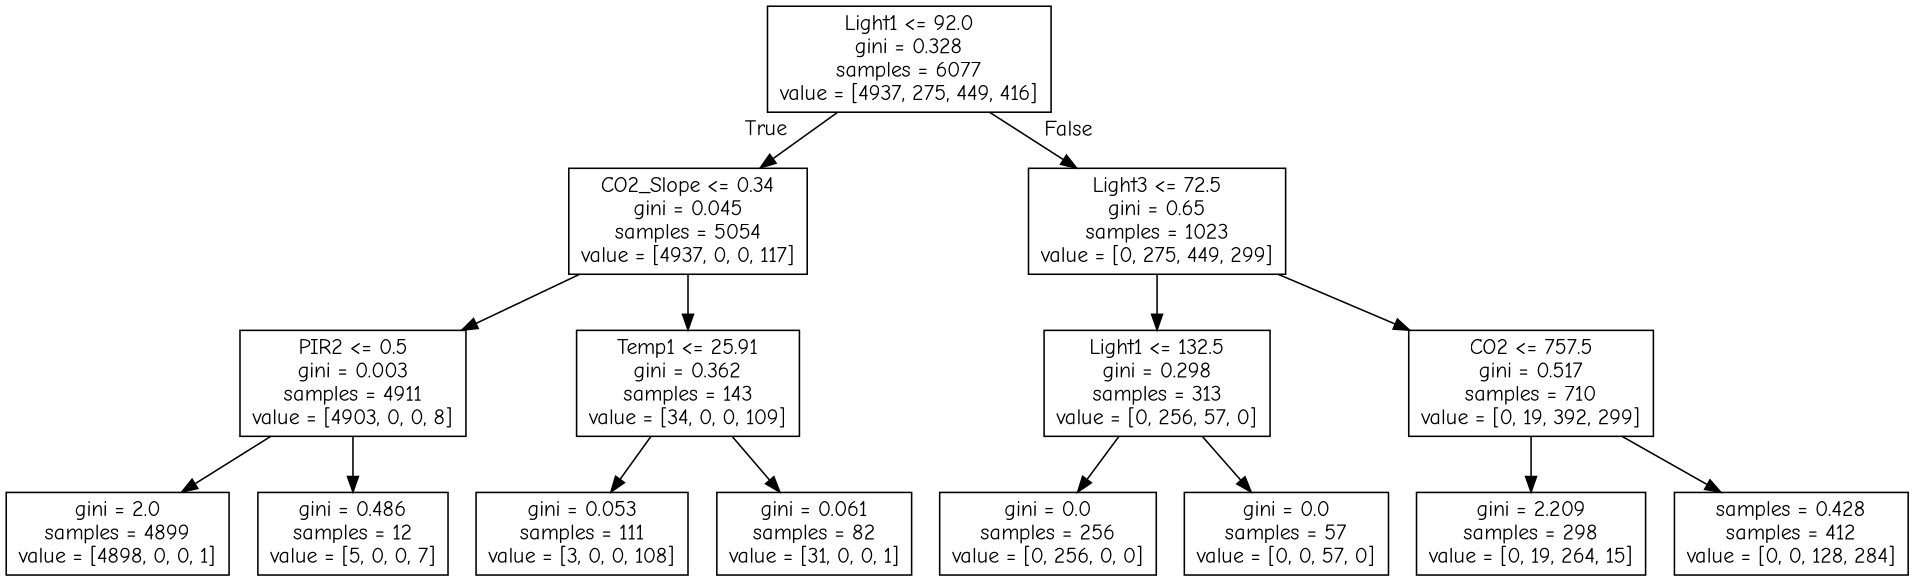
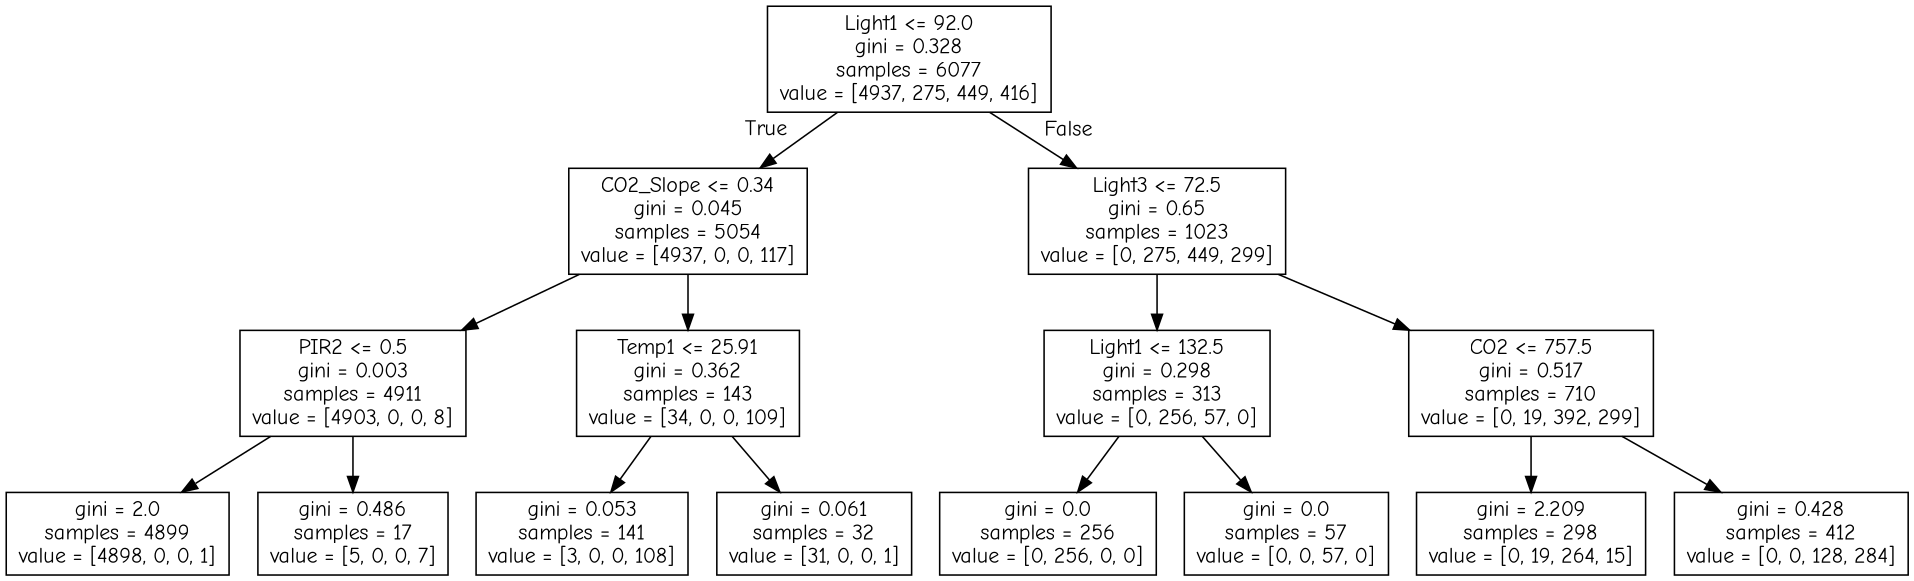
  digraph {
    fontname="Comic Neue"
    node [fontname="Comic Neue" shape=box]
    edge [fontname="Comic Neue"]
    n1 [label="Light1 <= 92.0\ngini = 0.328\nsamples = 6077\nvalue = [4937, 275, 449, 416]"]
    n2 [label="CO2_Slope <= 0.34\ngini = 0.045\nsamples = 5054\nvalue = [4937, 0, 0, 117]"]
    n3 [label="Light3 <= 72.5\ngini = 0.65\nsamples = 1023\nvalue = [0, 275, 449, 299]"]
    n4 [label="PIR2 <= 0.5\ngini = 0.003\nsamples = 4911\nvalue = [4903, 0, 0, 8]"]
    n5 [label="Temp1 <= 25.91\ngini = 0.362\nsamples = 143\nvalue = [34, 0, 0, 109]"]
    n6 [label="Light1 <= 132.5\ngini = 0.298\nsamples = 313\nvalue = [0, 256, 57, 0]"]
    n7 [label="CO2 <= 757.5\ngini = 0.517\nsamples = 710\nvalue = [0, 19, 392, 299]"]
    n8 [label="gini = 2.0\nsamples = 4899\nvalue = [4898, 0, 0, 1]"]
-   n9 [label="gini = 0.486\nsamples = 12\nvalue = [5, 0, 0, 7]"]
-   n10 [label="gini = 0.053\nsamples = 111\nvalue = [3, 0, 0, 108]"]
-   n11 [label="gini = 0.061\nsamples = 82\nvalue = [31, 0, 0, 1]"]
+   n9 [label="gini = 0.486\nsamples = 17\nvalue = [5, 0, 0, 7]"]
+   n10 [label="gini = 0.053\nsamples = 141\nvalue = [3, 0, 0, 108]"]
+   n11 [label="gini = 0.061\nsamples = 32\nvalue = [31, 0, 0, 1]"]
    n12 [label="gini = 0.0\nsamples = 256\nvalue = [0, 256, 0, 0]"]
    n13 [label="gini = 0.0\nsamples = 57\nvalue = [0, 0, 57, 0]"]
    n14 [label="gini = 2.209\nsamples = 298\nvalue = [0, 19, 264, 15]"]
-   n15 [label="samples = 0.428\nsamples = 412\nvalue = [0, 0, 128, 284]"]
+   n15 [label="gini = 0.428\nsamples = 412\nvalue = [0, 0, 128, 284]"]
    n1 -> n2 [headlabel=True labelangle=45 labeldistance=2.5]
    n1 -> n3 [headlabel=False labelangle=-45 labeldistance=2.5]
    n2 -> n4
    n2 -> n5
    n3 -> n6
    n3 -> n7
    n4 -> n8
    n4 -> n9
    n5 -> n10
    n5 -> n11
    n6 -> n12
    n6 -> n13
    n7 -> n14
    n7 -> n15
  }
